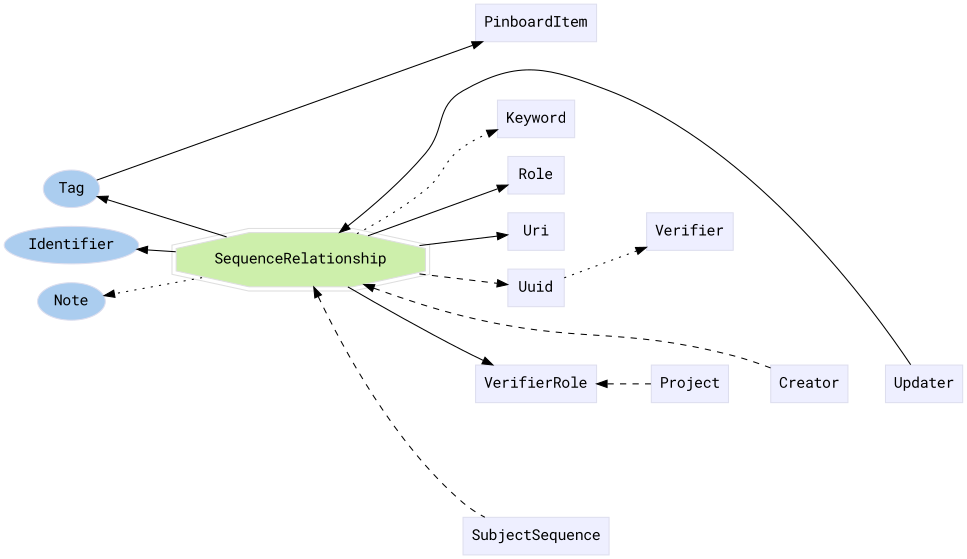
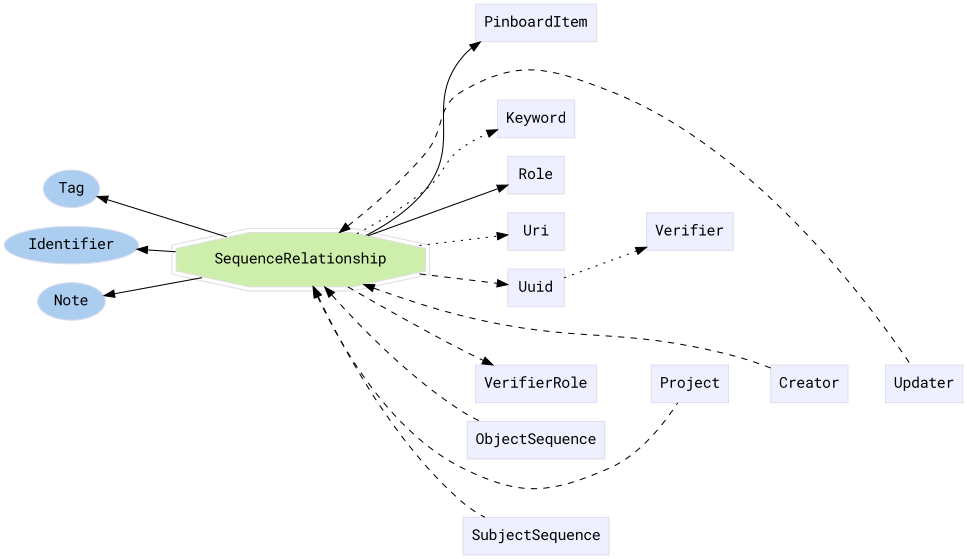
  digraph {
    fontname="Roboto Mono"
    rankdir=LR
    node [color="#dddeee" fillcolor="#eeefff" fontname="Roboto Mono" group=supporting shape=box style=filled]
    edge [fontname="Roboto Mono"]
    n1 [fillcolor="#abcdef" group=annotator height=0.5 label=Identifier shape=oval width=1.2558]
    n2 [fillcolor="#abcdef" group=annotator height=0.5 label=Tag shape=oval width=0.75]
    n3 [fillcolor="#abcdef" group=annotator height=0.5 label=Note shape=oval width=0.80088]
    n4 [color="#dedede" fillcolor="#cdefab" group=target height=0.61111 label=SequenceRelationship shape=doubleoctagon width=2.9015]
    n5 [height=0.5 label=Keyword width=0.92014]
    n6 [height=0.5 label=PinboardItem width=1.2535]
    n7 [height=0.5 label=Role width=0.75]
    n8 [height=0.5 label=Uri width=0.75]
    n9 [height=0.5 label=Uuid width=0.75]
    n10 [height=0.5 label=VerifierRole width=1.1493]
    n11 [height=0.5 label=Verifier width=0.79514]
    n12 [height=0.5 label=Creator width=0.78472]
+   n13 [height=0.5 label=ObjectSequence width=1.441]
    n14 [height=0.5 label=Project width=0.75347]
    n15 [height=0.5 label=SubjectSequence width=1.5035]
    n16 [height=0.5 label=Updater width=0.82639]
    subgraph sub_1 {
      rank=min
      n1
      n2
      n3
    }
    subgraph sub_2 {
    }
    subgraph sub_3 {
      n4
      n5
      n6
      n7
      n8
      n9
      n10
      n11
      n12
+     n13
      n14
      n15
      n16
    }
    n4 -> n1
    n4 -> n2
-   n4 -> n3 [style=dotted]
+   n4 -> n3
    n4 -> n5 [style=dotted]
-   n2 -> n6
+   n4 -> n6
    n4 -> n7
-   n4 -> n8
+   n4 -> n8 [style=dotted]
    n4 -> n9 [style=dashed]
-   n4 -> n10
+   n4 -> n10 [style=dashed]
    n4 -> n12 [dir=back style=dashed]
-   n10 -> n14 [dir=back style=dashed]
+   n4 -> n13 [dir=back style=dashed]
+   n4 -> n14 [dir=back style=dashed]
    n4 -> n15 [dir=back style=dashed]
-   n4 -> n16 [dir=back style=solid]
+   n4 -> n16 [dir=back style=dashed]
    n7 -> n11 [style=invis]
    n9 -> n11 [style=dotted]
    n12 -> n16 [style=invis]
    n14 -> n12 [style=invis]
  }
